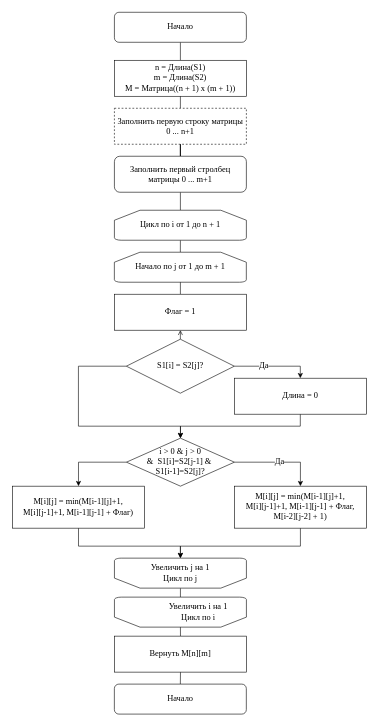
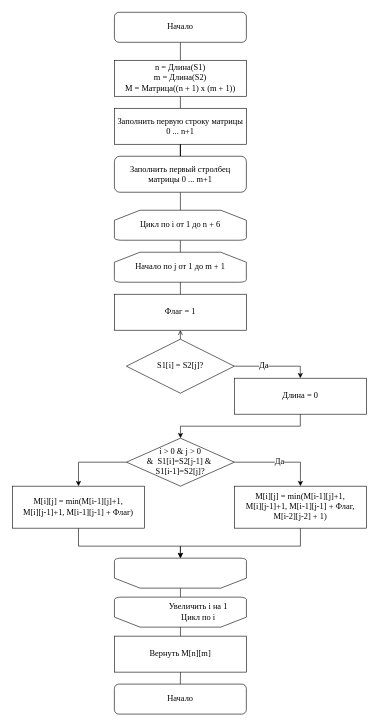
  <mxCell id="0" />
  <mxCell id="1" parent="0" />
  <mxCell id="2" style="edgeStyle=orthogonalEdgeStyle;rounded=0;orthogonalLoop=1;jettySize=auto;html=1;exitX=0.5;exitY=0;exitDx=0;exitDy=0;entryX=0.5;entryY=1;entryDx=0;entryDy=0;endArrow=none;endFill=0;" parent="1" source="3" target="35" edge="1"><mxGeometry relative="1" as="geometry"><mxPoint x="300" y="80" as="targetPoint" /></mxGeometry></mxCell>
  <mxCell id="3" value="n = Длина(S1)&lt;br&gt;m = Длина(S2)&lt;br&gt;M = Матрица((n + 1) x (m + 1))" style="rounded=0;whiteSpace=wrap;html=1;strokeWidth=1;fontFamily=Times New Roman;fontSize=14;" parent="1" vertex="1"><mxGeometry x="190" y="100" width="220" height="60" as="geometry" /></mxCell>
  <mxCell id="4" style="edgeStyle=orthogonalEdgeStyle;rounded=0;orthogonalLoop=1;jettySize=auto;html=1;exitX=0.5;exitY=0;exitDx=0;exitDy=0;entryX=0.5;entryY=1;entryDx=0;entryDy=0;endArrow=none;endFill=0;" parent="1" source="5" target="3" edge="1"><mxGeometry relative="1" as="geometry" /></mxCell>
- <mxCell id="5" value="Заполнить первую строку матрицы 0 ... n+1" style="rounded=0;whiteSpace=wrap;html=1;strokeWidth=1;fontFamily=Times New Roman;fontSize=14;dashed=1;" parent="1" vertex="1"><mxGeometry x="190" y="180" width="220" height="60" as="geometry" /></mxCell>
+ <mxCell id="5" value="Заполнить первую строку матрицы 0 ... n+1" style="rounded=0;whiteSpace=wrap;html=1;strokeWidth=1;fontFamily=Times New Roman;fontSize=14;" parent="1" vertex="1"><mxGeometry x="190" y="180" width="220" height="60" as="geometry" /></mxCell>
  <mxCell id="6" style="edgeStyle=orthogonalEdgeStyle;rounded=0;orthogonalLoop=1;jettySize=auto;html=1;exitX=0.5;exitY=0;exitDx=0;exitDy=0;endArrow=none;endFill=0;" parent="1" source="8" target="5" edge="1"><mxGeometry relative="1" as="geometry" /></mxCell>
  <mxCell id="7" style="edgeStyle=orthogonalEdgeStyle;rounded=0;orthogonalLoop=1;jettySize=auto;html=1;exitX=0.5;exitY=1;exitDx=0;exitDy=0;entryX=0.5;entryY=0;entryDx=0;entryDy=0;entryPerimeter=0;endArrow=none;endFill=0;" parent="1" source="8" target="10" edge="1"><mxGeometry relative="1" as="geometry" /></mxCell>
  <mxCell id="8" value="Заполнить первый стролбец матрицы 0 ... m+1" style="whiteSpace=wrap;html=1;strokeWidth=1;fontFamily=Times New Roman;fontSize=14;rounded=1;" parent="1" vertex="1"><mxGeometry x="190" y="260" width="220" height="60" as="geometry" /></mxCell>
  <mxCell id="9" style="edgeStyle=orthogonalEdgeStyle;rounded=0;orthogonalLoop=1;jettySize=auto;html=1;exitX=0.5;exitY=1;exitDx=0;exitDy=0;exitPerimeter=0;entryX=0.5;entryY=0;entryDx=0;entryDy=0;entryPerimeter=0;endArrow=none;endFill=0;fontFamily=Times New Roman;fontSize=14;" parent="1" source="10" target="11" edge="1"><mxGeometry relative="1" as="geometry" /></mxCell>
- <mxCell id="10" value="Цикл по i от 1 до n + 1" style="strokeWidth=1;html=1;shape=mxgraph.flowchart.loop_limit;whiteSpace=wrap;fontSize=14;fontFamily=Times New Roman;" parent="1" vertex="1"><mxGeometry x="190" y="350" width="220" height="50" as="geometry" /></mxCell>
+ <mxCell id="10" value="Цикл по i от 1 до n + 6" style="strokeWidth=1;html=1;shape=mxgraph.flowchart.loop_limit;whiteSpace=wrap;fontSize=14;fontFamily=Times New Roman;" parent="1" vertex="1"><mxGeometry x="190" y="350" width="220" height="50" as="geometry" /></mxCell>
  <mxCell id="11" value="Начало по j от 1 до m + 1" style="strokeWidth=1;html=1;shape=mxgraph.flowchart.loop_limit;whiteSpace=wrap;fontSize=14;fontFamily=Times New Roman;" parent="1" vertex="1"><mxGeometry x="189.92" y="420" width="220" height="50" as="geometry" /></mxCell>
  <mxCell id="12" style="edgeStyle=orthogonalEdgeStyle;rounded=0;orthogonalLoop=1;jettySize=auto;html=1;exitX=0.5;exitY=0;exitDx=0;exitDy=0;endArrow=none;endFill=0;fontFamily=Times New Roman;fontSize=14;" parent="1" source="13" target="11" edge="1"><mxGeometry relative="1" as="geometry" /></mxCell>
  <mxCell id="13" value="Флаг = 1" style="rounded=0;whiteSpace=wrap;html=1;strokeWidth=1;fontFamily=Times New Roman;fontSize=14;" parent="1" vertex="1"><mxGeometry x="190" y="490" width="220" height="60" as="geometry" /></mxCell>
  <mxCell id="14" style="edgeStyle=orthogonalEdgeStyle;rounded=0;orthogonalLoop=1;jettySize=auto;html=1;exitX=0.5;exitY=0;exitDx=0;exitDy=0;exitPerimeter=0;entryX=0.5;entryY=1;entryDx=0;entryDy=0;endArrow=open;endFill=0;fontFamily=Times New Roman;fontSize=14;" parent="1" source="17" target="13" edge="1"><mxGeometry relative="1" as="geometry" /></mxCell>
  <mxCell id="15" value="Да" style="edgeStyle=orthogonalEdgeStyle;rounded=0;orthogonalLoop=1;jettySize=auto;html=1;exitX=1;exitY=0.5;exitDx=0;exitDy=0;exitPerimeter=0;entryX=0.5;entryY=0;entryDx=0;entryDy=0;endArrow=classic;endFill=1;fontFamily=Times New Roman;fontSize=14;" parent="1" source="17" target="19" edge="1"><mxGeometry x="-0.25" relative="1" as="geometry"><mxPoint as="offset" /></mxGeometry></mxCell>
- <mxCell id="16" style="edgeStyle=orthogonalEdgeStyle;rounded=0;orthogonalLoop=1;jettySize=auto;html=1;exitX=0;exitY=0.5;exitDx=0;exitDy=0;exitPerimeter=0;entryX=0.5;entryY=0;entryDx=0;entryDy=0;entryPerimeter=0;endArrow=classic;endFill=1;fontFamily=Times New Roman;fontSize=14;" parent="1" source="17" target="34" edge="1"><mxGeometry relative="1" as="geometry"><Array as="points"><mxPoint x="130" y="610" /><mxPoint x="130" y="710" /><mxPoint x="300" y="710" /></Array></mxGeometry></mxCell>
  <mxCell id="17" value="S1[i] = S2[j]?" style="strokeWidth=1;html=1;shape=mxgraph.flowchart.decision;whiteSpace=wrap;fontFamily=Times New Roman;fontSize=14;" parent="1" vertex="1"><mxGeometry x="209.92" y="565" width="180" height="90" as="geometry" /></mxCell>
  <mxCell id="18" style="edgeStyle=orthogonalEdgeStyle;rounded=0;orthogonalLoop=1;jettySize=auto;html=1;exitX=0.5;exitY=1;exitDx=0;exitDy=0;endArrow=classic;endFill=1;fontFamily=Times New Roman;fontSize=14;" parent="1" source="19" target="34" edge="1"><mxGeometry relative="1" as="geometry" /></mxCell>
  <mxCell id="19" value="Длина = 0" style="rounded=0;whiteSpace=wrap;html=1;strokeWidth=1;fontFamily=Times New Roman;fontSize=14;" parent="1" vertex="1"><mxGeometry x="389.92" y="630" width="220" height="60" as="geometry" /></mxCell>
  <mxCell id="20" style="edgeStyle=orthogonalEdgeStyle;rounded=0;orthogonalLoop=1;jettySize=auto;html=1;exitX=0.5;exitY=1;exitDx=0;exitDy=0;endArrow=classic;endFill=1;fontFamily=Times New Roman;fontSize=14;" parent="1" source="21" edge="1"><mxGeometry relative="1" as="geometry"><mxPoint x="300" y="930" as="targetPoint" /><Array as="points"><mxPoint x="500" y="910" /><mxPoint x="300" y="910" /></Array></mxGeometry></mxCell>
  <mxCell id="21" value="M[i][j] = min(M[i-1][j]+1, &lt;br&gt;M[i][j-1]+1, M[i-1][j-1] + Флаг,&lt;br&gt;M[i-2][j-2] + 1)" style="rounded=0;whiteSpace=wrap;html=1;strokeWidth=1;fontFamily=Times New Roman;fontSize=14;" parent="1" vertex="1"><mxGeometry x="390.08" y="810" width="220" height="70" as="geometry" /></mxCell>
  <mxCell id="22" style="edgeStyle=orthogonalEdgeStyle;rounded=0;orthogonalLoop=1;jettySize=auto;html=1;exitX=0.5;exitY=0;exitDx=0;exitDy=0;exitPerimeter=0;entryX=0.5;entryY=1;entryDx=0;entryDy=0;entryPerimeter=0;endArrow=none;endFill=0;fontFamily=Times New Roman;fontSize=14;" parent="1" source="23" target="24" edge="1"><mxGeometry relative="1" as="geometry" /></mxCell>
  <mxCell id="23" value="" style="strokeWidth=1;html=1;shape=mxgraph.flowchart.loop_limit;whiteSpace=wrap;fontSize=14;fontFamily=Times New Roman;rotation=-180;" parent="1" vertex="1"><mxGeometry x="190.04" y="930" width="220" height="50" as="geometry" /></mxCell>
  <mxCell id="24" value="" style="strokeWidth=1;html=1;shape=mxgraph.flowchart.loop_limit;whiteSpace=wrap;fontSize=14;fontFamily=Times New Roman;rotation=-180;" parent="1" vertex="1"><mxGeometry x="190.04" y="995" width="220" height="50" as="geometry" /></mxCell>
- <mxCell id="25" value="Увеличить j на 1&lt;br&gt;Цикл по j" style="text;html=1;strokeColor=none;fillColor=none;align=center;verticalAlign=middle;whiteSpace=wrap;rounded=0;fontFamily=Times New Roman;fontSize=14;" parent="1" vertex="1"><mxGeometry x="240.04" y="945" width="120" height="20" as="geometry" /></mxCell>
  <mxCell id="26" value="Увеличить i на 1&lt;br&gt;Цикл по i" style="text;html=1;strokeColor=none;fillColor=none;align=center;verticalAlign=middle;whiteSpace=wrap;rounded=0;fontFamily=Times New Roman;fontSize=14;" parent="1" vertex="1"><mxGeometry x="270.12" y="1010" width="120" height="20" as="geometry" /></mxCell>
  <mxCell id="27" style="edgeStyle=orthogonalEdgeStyle;rounded=0;orthogonalLoop=1;jettySize=auto;html=1;exitX=0.5;exitY=0;exitDx=0;exitDy=0;entryX=0.5;entryY=1;entryDx=0;entryDy=0;endArrow=none;endFill=0;fontFamily=Times New Roman;fontSize=14;" parent="1" source="36" target="29" edge="1"><mxGeometry relative="1" as="geometry"><mxPoint x="300.04" y="1140" as="sourcePoint" /></mxGeometry></mxCell>
  <mxCell id="28" style="edgeStyle=orthogonalEdgeStyle;rounded=0;orthogonalLoop=1;jettySize=auto;html=1;exitX=0.5;exitY=0;exitDx=0;exitDy=0;entryX=0.5;entryY=0;entryDx=0;entryDy=0;entryPerimeter=0;endArrow=none;endFill=0;fontFamily=Times New Roman;fontSize=14;" parent="1" source="29" target="24" edge="1"><mxGeometry relative="1" as="geometry" /></mxCell>
  <mxCell id="29" value="Вернуть M[n][m]" style="rounded=0;whiteSpace=wrap;html=1;strokeWidth=1;fontFamily=Times New Roman;fontSize=14;" parent="1" vertex="1"><mxGeometry x="190.12" y="1060" width="220" height="60" as="geometry" /></mxCell>
  <mxCell id="30" style="edgeStyle=orthogonalEdgeStyle;rounded=0;orthogonalLoop=1;jettySize=auto;html=1;exitX=0.5;exitY=1;exitDx=0;exitDy=0;entryX=0.5;entryY=1;entryDx=0;entryDy=0;entryPerimeter=0;endArrow=classic;endFill=1;fontFamily=Times New Roman;fontSize=14;" parent="1" source="31" target="23" edge="1"><mxGeometry relative="1" as="geometry"><Array as="points"><mxPoint x="130" y="910" /><mxPoint x="300" y="910" /></Array></mxGeometry></mxCell>
  <mxCell id="31" value="M[i][j] = min(M[i-1][j]+1, &lt;br&gt;M[i][j-1]+1, M[i-1][j-1] + Флаг)" style="rounded=0;whiteSpace=wrap;html=1;strokeWidth=1;fontFamily=Times New Roman;fontSize=14;" parent="1" vertex="1"><mxGeometry x="20.12" y="810" width="220" height="70" as="geometry" /></mxCell>
  <mxCell id="32" value="Да" style="edgeStyle=orthogonalEdgeStyle;rounded=0;orthogonalLoop=1;jettySize=auto;html=1;exitX=1;exitY=0.5;exitDx=0;exitDy=0;exitPerimeter=0;entryX=0.5;entryY=0;entryDx=0;entryDy=0;endArrow=classic;endFill=1;fontFamily=Times New Roman;fontSize=14;" parent="1" source="34" target="21" edge="1"><mxGeometry relative="1" as="geometry" /></mxCell>
  <mxCell id="33" style="edgeStyle=orthogonalEdgeStyle;rounded=0;orthogonalLoop=1;jettySize=auto;html=1;exitX=0;exitY=0.5;exitDx=0;exitDy=0;exitPerimeter=0;endArrow=classic;endFill=1;fontFamily=Times New Roman;fontSize=14;" parent="1" source="34" target="31" edge="1"><mxGeometry relative="1" as="geometry" /></mxCell>
  <mxCell id="34" value="i &amp;gt; 0 &amp;amp; j &amp;gt; 0 &lt;br&gt;&amp;amp;&amp;nbsp; S1[i]=S2[j-1] &amp;amp;&amp;nbsp;&lt;br&gt;S1[i-1]=S2[j]?" style="strokeWidth=1;html=1;shape=mxgraph.flowchart.decision;whiteSpace=wrap;fontFamily=Times New Roman;fontSize=14;" parent="1" vertex="1"><mxGeometry x="210.08" y="730" width="180" height="80" as="geometry" /></mxCell>
  <mxCell id="35" value="Начало" style="rounded=1;whiteSpace=wrap;html=1;fontFamily=Times New Roman;fontSize=14;" vertex="1" parent="1"><mxGeometry x="190" y="20" width="220" height="50" as="geometry" /></mxCell>
  <mxCell id="36" value="Начало" style="rounded=1;whiteSpace=wrap;html=1;fontFamily=Times New Roman;fontSize=14;" vertex="1" parent="1"><mxGeometry x="189.92" y="1140" width="220" height="50" as="geometry" /></mxCell>
